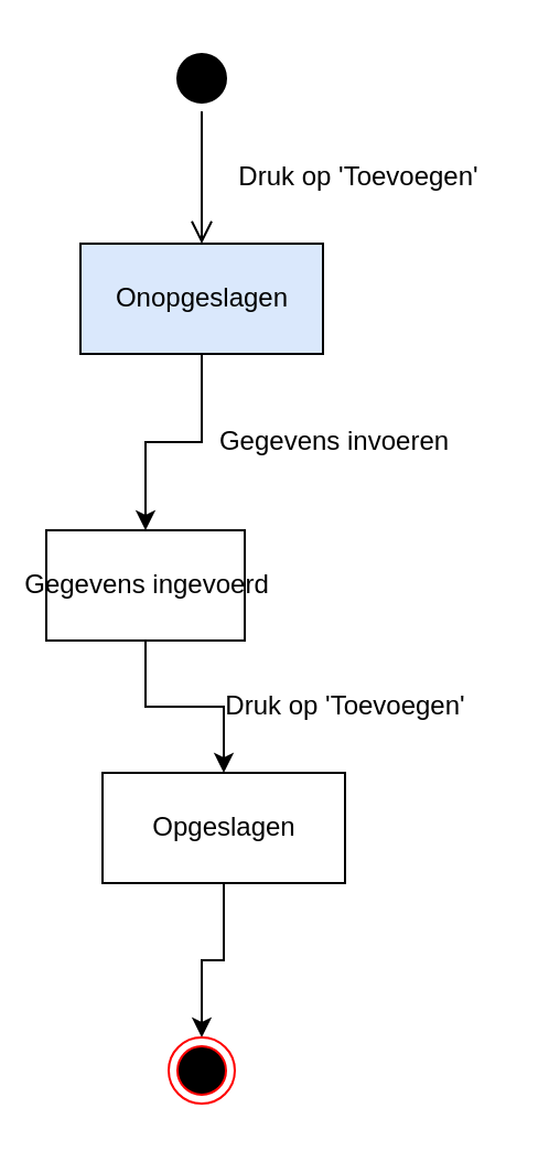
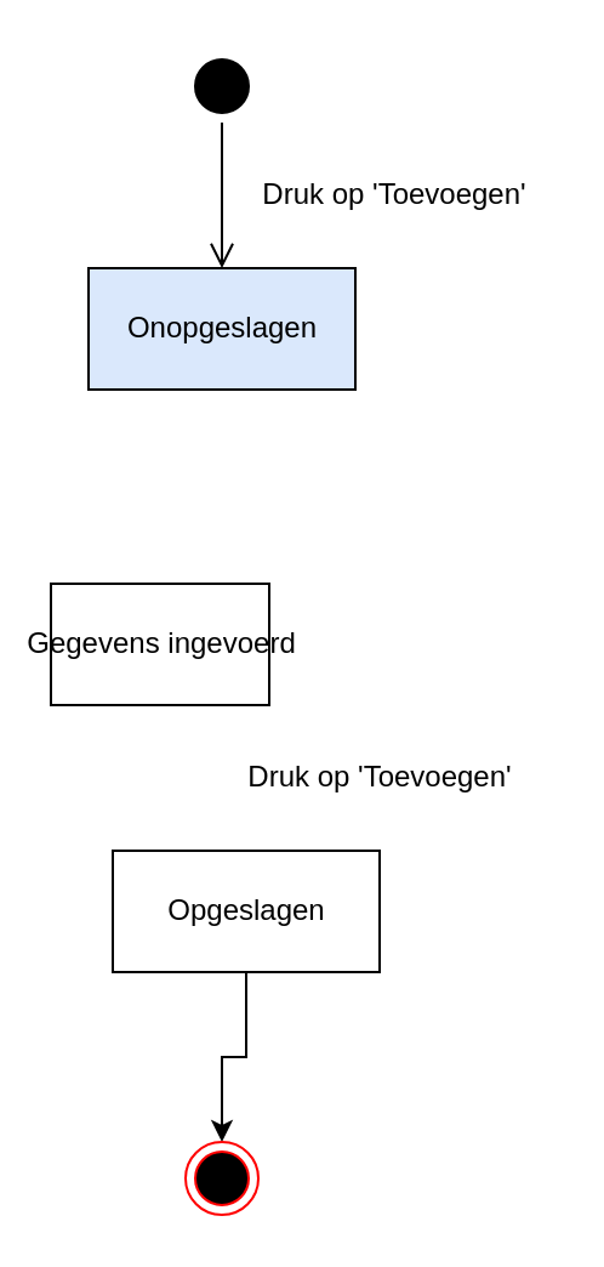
  <mxCell id="0" />
  <mxCell id="1" parent="0" />
  <mxCell id="2" value="" style="ellipse;html=1;shape=startState;fillColor=#000000;strokeColor=#000000;" vertex="1" parent="1"><mxGeometry x="76" y="20" width="30" height="30" as="geometry" /></mxCell>
  <mxCell id="3" value="" style="edgeStyle=orthogonalEdgeStyle;html=1;verticalAlign=bottom;endArrow=open;endSize=8;strokeColor=#000000;rounded=0;" edge="1" source="2" parent="1"><mxGeometry relative="1" as="geometry"><mxPoint x="91" y="110" as="targetPoint" /></mxGeometry></mxCell>
- <mxCell id="4" style="edgeStyle=orthogonalEdgeStyle;rounded=0;orthogonalLoop=1;jettySize=auto;html=1;strokeColor=#000000;" edge="1" parent="1" source="5" target="8"><mxGeometry relative="1" as="geometry" /></mxCell>
  <mxCell id="5" value="Onopgeslagen" style="html=1;strokeColor=#000000;fillColor=#dae8fc;" vertex="1" parent="1"><mxGeometry x="36" y="110" width="110" height="50" as="geometry" /></mxCell>
  <mxCell id="6" value="Druk op 'Toevoegen'" style="text;html=1;align=center;verticalAlign=middle;resizable=0;points=[];autosize=1;strokeColor=none;fillColor=none;" vertex="1" parent="1"><mxGeometry x="97" y="70" width="130" height="20" as="geometry" /></mxCell>
- <mxCell id="7" style="edgeStyle=orthogonalEdgeStyle;rounded=0;orthogonalLoop=1;jettySize=auto;html=1;strokeColor=#000000;" edge="1" parent="1" source="8" target="11"><mxGeometry relative="1" as="geometry" /></mxCell>
  <mxCell id="8" value="Gegevens ingevoerd" style="html=1;strokeColor=#000000;" vertex="1" parent="1"><mxGeometry x="20.5" y="240" width="90" height="50" as="geometry" /></mxCell>
- <mxCell id="9" value="Gegevens invoeren" style="text;html=1;align=center;verticalAlign=middle;resizable=0;points=[];autosize=1;strokeColor=none;fillColor=none;" vertex="1" parent="1"><mxGeometry x="91" y="190" width="120" height="20" as="geometry" /></mxCell>
  <mxCell id="10" style="edgeStyle=orthogonalEdgeStyle;rounded=0;orthogonalLoop=1;jettySize=auto;html=1;strokeColor=#000000;" edge="1" parent="1" source="11" target="13"><mxGeometry relative="1" as="geometry" /></mxCell>
  <mxCell id="11" value="Opgeslagen" style="html=1;strokeColor=#000000;" vertex="1" parent="1"><mxGeometry x="46" y="350" width="110" height="50" as="geometry" /></mxCell>
  <mxCell id="12" value="Druk op 'Toevoegen'" style="text;html=1;align=center;verticalAlign=middle;resizable=0;points=[];autosize=1;strokeColor=none;fillColor=none;" vertex="1" parent="1"><mxGeometry x="91" y="310" width="130" height="20" as="geometry" /></mxCell>
  <mxCell id="13" value="" style="ellipse;html=1;shape=endState;fillColor=#000000;strokeColor=#ff0000;" vertex="1" parent="1"><mxGeometry x="76" y="470" width="30" height="30" as="geometry" /></mxCell>
